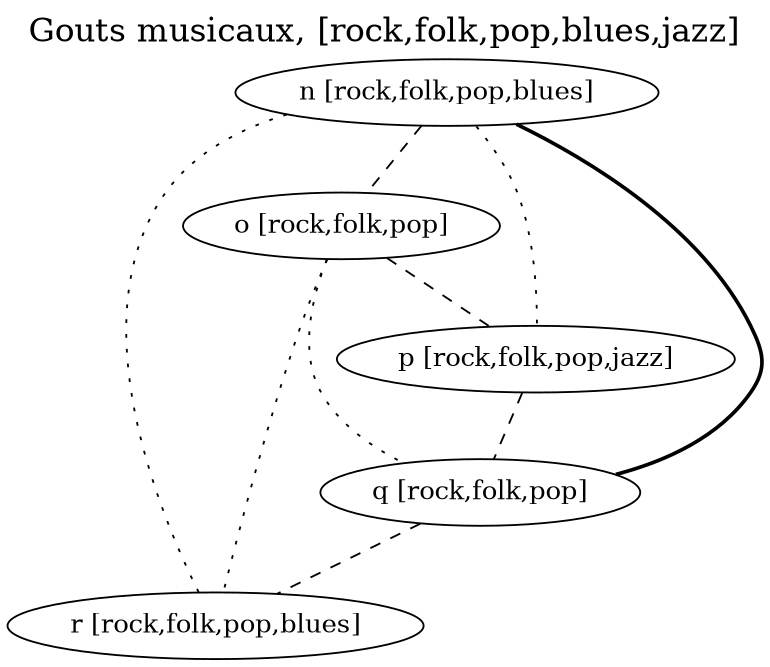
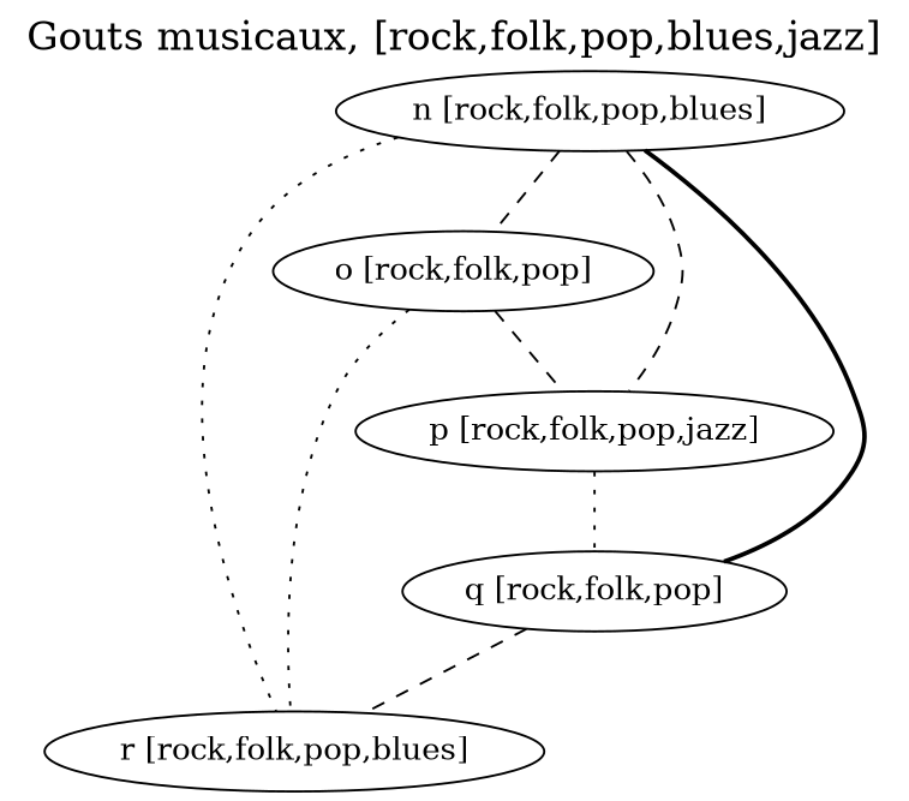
  graph {
    fontsize=18
    label="Gouts musicaux, [rock,folk,pop,blues,jazz]"
    labelloc=top
    edge [style=dotted]
    n1 [label="r [rock,folk,pop,blues]"]
    n2 [label="n [rock,folk,pop,blues]"]
    n3 [label="o [rock,folk,pop]"]
    n4 [label="p [rock,folk,pop,jazz]"]
    n5 [label="q [rock,folk,pop]"]
    n2 -- n1
    n2 -- n3 [style=dashed]
-   n2 -- n4
+   n2 -- n4 [style=dashed]
    n2 -- n5 [style=bold]
    n3 -- n1
    n3 -- n4 [style=dashed]
-   n3 -- n5
-   n4 -- n5 [style=dashed]
+   n4 -- n5
    n5 -- n1 [style=dashed]
  }
